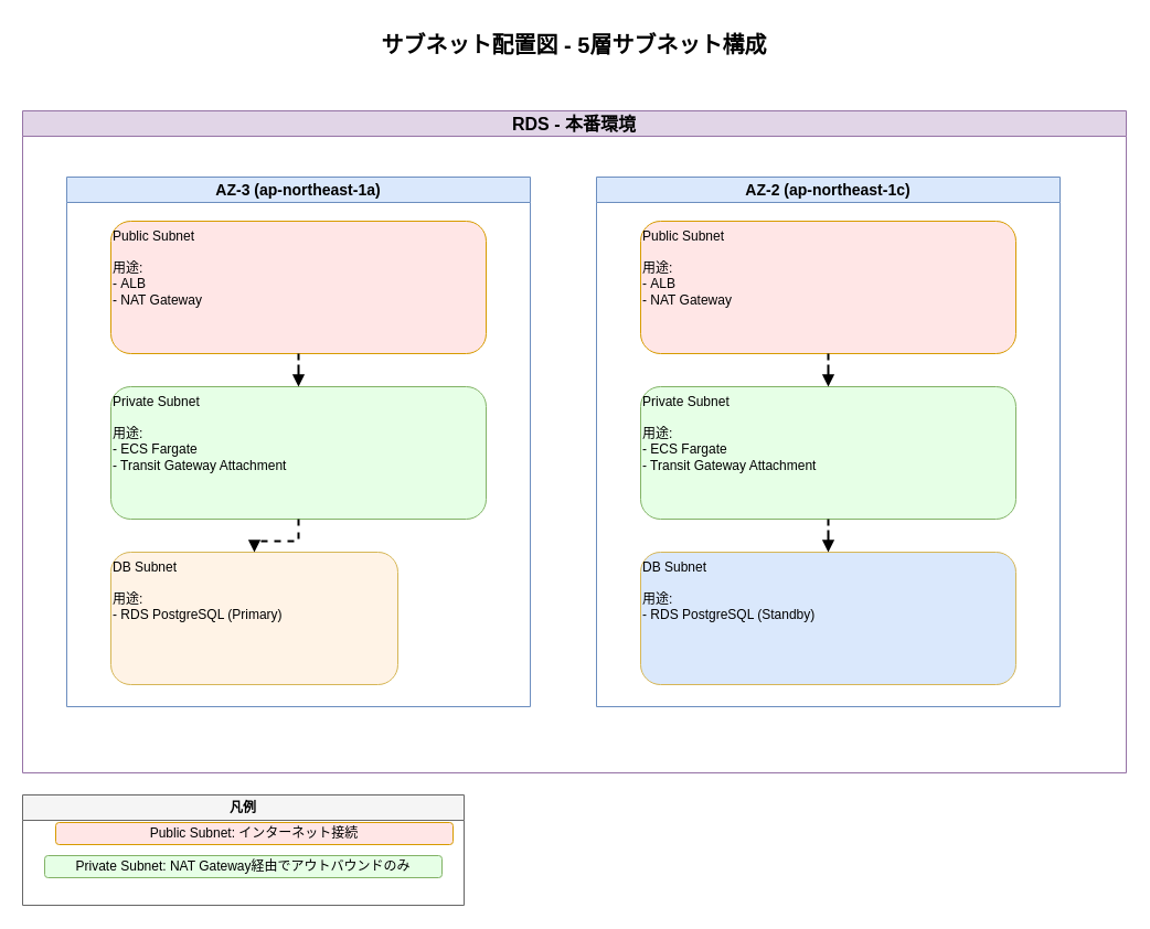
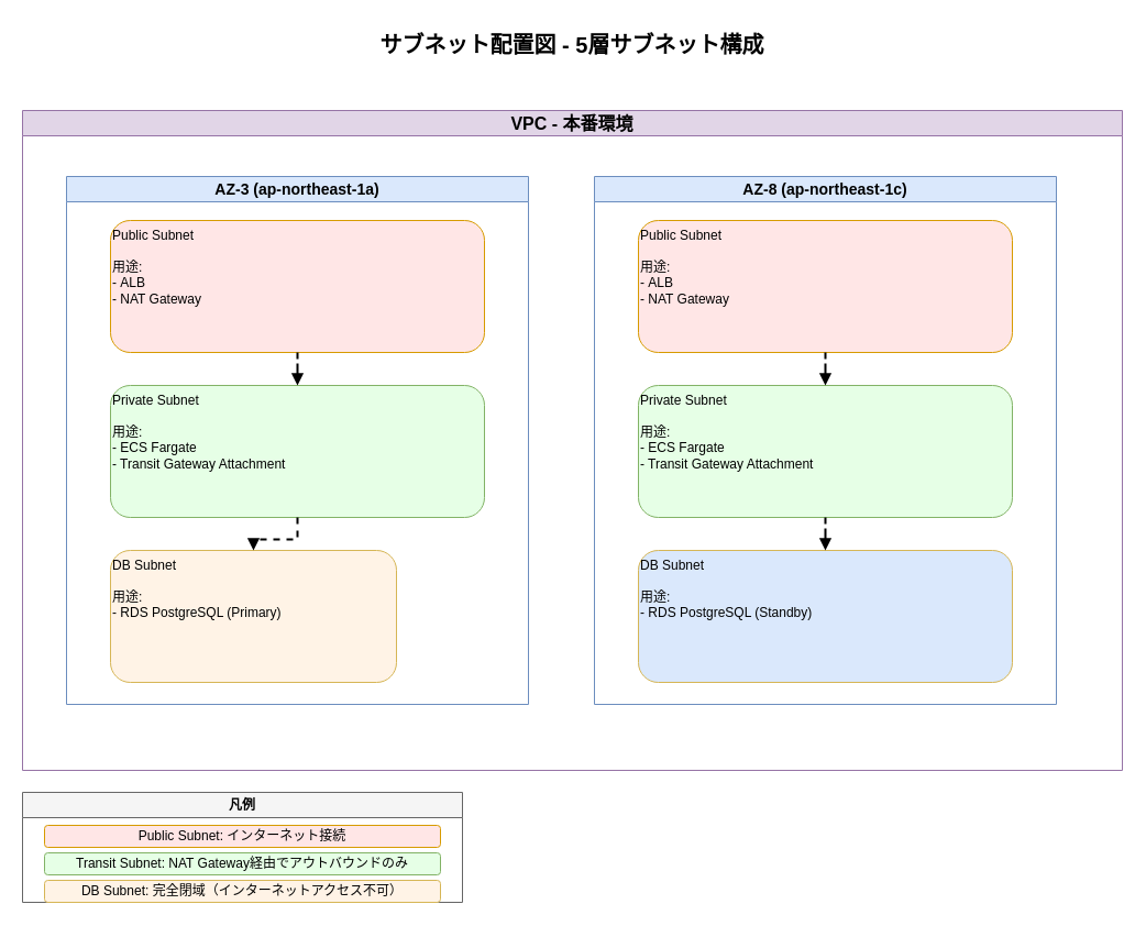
  <mxCell id="0" />
  <mxCell id="1" parent="0" />
  <mxCell id="2" value="サブネット配置図 - 5層サブネット構成" style="text;html=1;strokeColor=none;fillColor=none;align=center;verticalAlign=middle;whiteSpace=wrap;rounded=0;fontSize=20;fontStyle=1" vertex="1" parent="1"><mxGeometry x="220" y="20" width="600" height="40" as="geometry" /></mxCell>
- <mxCell id="3" value="RDS - 本番環境" style="swimlane;whiteSpace=wrap;html=1;fillColor=#e1d5e7;strokeColor=#9673a6;fontSize=16;fontStyle=1" vertex="1" parent="1"><mxGeometry x="20" y="100" width="1000" height="600" as="geometry" /></mxCell>
+ <mxCell id="3" value="VPC - 本番環境" style="swimlane;whiteSpace=wrap;html=1;fillColor=#e1d5e7;strokeColor=#9673a6;fontSize=16;fontStyle=1" vertex="1" parent="1"><mxGeometry x="20" y="100" width="1000" height="600" as="geometry" /></mxCell>
  <mxCell id="4" value="AZ-3 (ap-northeast-1a)" style="swimlane;whiteSpace=wrap;html=1;fillColor=#dae8fc;strokeColor=#6c8ebf;fontSize=14;fontStyle=1" vertex="1" parent="3"><mxGeometry x="40" y="60" width="420" height="480" as="geometry" /></mxCell>
  <mxCell id="5" value="Public Subnet&#10;&#10;用途:&#10;- ALB&#10;- NAT Gateway" style="rounded=1;whiteSpace=wrap;html=1;fillColor=#ffe6e6;strokeColor=#d79b00;fontSize=12;align=left;verticalAlign=top;" vertex="1" parent="4"><mxGeometry x="40" y="40" width="340" height="120" as="geometry" /></mxCell>
  <mxCell id="6" value="Private Subnet&#10;&#10;用途:&#10;- ECS Fargate&#10;- Transit Gateway Attachment" style="rounded=1;whiteSpace=wrap;html=1;fillColor=#e6ffe6;strokeColor=#82b366;fontSize=12;align=left;verticalAlign=top;" vertex="1" parent="4"><mxGeometry x="40" y="190" width="340" height="120" as="geometry" /></mxCell>
  <mxCell id="7" value="DB Subnet&#10;&#10;用途:&#10;- RDS PostgreSQL (Primary)" style="rounded=1;whiteSpace=wrap;html=1;fillColor=#fff3e6;strokeColor=#d6b656;fontSize=12;align=left;verticalAlign=top;" vertex="1" parent="4"><mxGeometry x="40" y="340" width="260" height="120" as="geometry" /></mxCell>
- <mxCell id="8" value="AZ-2 (ap-northeast-1c)" style="swimlane;whiteSpace=wrap;html=1;fillColor=#dae8fc;strokeColor=#6c8ebf;fontSize=14;fontStyle=1" vertex="1" parent="3"><mxGeometry x="520" y="60" width="420" height="480" as="geometry" /></mxCell>
+ <mxCell id="8" value="AZ-8 (ap-northeast-1c)" style="swimlane;whiteSpace=wrap;html=1;fillColor=#dae8fc;strokeColor=#6c8ebf;fontSize=14;fontStyle=1" vertex="1" parent="3"><mxGeometry x="520" y="60" width="420" height="480" as="geometry" /></mxCell>
  <mxCell id="9" value="Public Subnet&#10;&#10;用途:&#10;- ALB&#10;- NAT Gateway" style="rounded=1;whiteSpace=wrap;html=1;fillColor=#ffe6e6;strokeColor=#d79b00;fontSize=12;align=left;verticalAlign=top;" vertex="1" parent="8"><mxGeometry x="40" y="40" width="340" height="120" as="geometry" /></mxCell>
  <mxCell id="10" value="Private Subnet&#10;&#10;用途:&#10;- ECS Fargate&#10;- Transit Gateway Attachment" style="rounded=1;whiteSpace=wrap;html=1;fillColor=#e6ffe6;strokeColor=#82b366;fontSize=12;align=left;verticalAlign=top;" vertex="1" parent="8"><mxGeometry x="40" y="190" width="340" height="120" as="geometry" /></mxCell>
  <mxCell id="11" value="DB Subnet&#10;&#10;用途:&#10;- RDS PostgreSQL (Standby)" style="rounded=1;whiteSpace=wrap;html=1;fillColor=#dae8fc;strokeColor=#d6b656;fontSize=12;align=left;verticalAlign=top;" vertex="1" parent="8"><mxGeometry x="40" y="340" width="340" height="120" as="geometry" /></mxCell>
  <mxCell id="12" style="edgeStyle=orthogonalEdgeStyle;rounded=0;orthogonalLoop=1;jettySize=auto;html=1;strokeWidth=2;endArrow=block;endFill=1;dashed=1;" edge="1" parent="3" source="5" target="6"><mxGeometry relative="1" as="geometry" /></mxCell>
  <mxCell id="13" style="edgeStyle=orthogonalEdgeStyle;rounded=0;orthogonalLoop=1;jettySize=auto;html=1;strokeWidth=2;endArrow=block;endFill=1;dashed=1;" edge="1" parent="3" source="6" target="7"><mxGeometry relative="1" as="geometry" /></mxCell>
  <mxCell id="14" style="edgeStyle=orthogonalEdgeStyle;rounded=0;orthogonalLoop=1;jettySize=auto;html=1;strokeWidth=2;endArrow=block;endFill=1;dashed=1;" edge="1" parent="3" source="9" target="10"><mxGeometry relative="1" as="geometry" /></mxCell>
  <mxCell id="15" style="edgeStyle=orthogonalEdgeStyle;rounded=0;orthogonalLoop=1;jettySize=auto;html=1;strokeWidth=2;endArrow=block;endFill=1;dashed=1;" edge="1" parent="3" source="10" target="11"><mxGeometry relative="1" as="geometry" /></mxCell>
  <mxCell id="16" value="凡例" style="swimlane;whiteSpace=wrap;html=1;fillColor=#f5f5f5;strokeColor=#666666;fontSize=12;fontStyle=1" vertex="1" parent="1"><mxGeometry x="20" y="720" width="400" height="100" as="geometry" /></mxCell>
- <mxCell id="17" value="Public Subnet: インターネット接続" style="rounded=1;whiteSpace=wrap;html=1;fillColor=#ffe6e6;strokeColor=#d79b00;" vertex="1" parent="16"><mxGeometry x="30" y="25" width="360" height="20" as="geometry" /></mxCell>
- <mxCell id="18" value="Private Subnet: NAT Gateway経由でアウトバウンドのみ" style="rounded=1;whiteSpace=wrap;html=1;fillColor=#e6ffe6;strokeColor=#82b366;" vertex="1" parent="16"><mxGeometry x="20" y="55" width="360" height="20" as="geometry" /></mxCell>
+ <mxCell id="17" value="Public Subnet: インターネット接続" style="rounded=1;whiteSpace=wrap;html=1;fillColor=#ffe6e6;strokeColor=#d79b00;" vertex="1" parent="16"><mxGeometry x="20" y="30" width="360" height="20" as="geometry" /></mxCell>
+ <mxCell id="18" value="Transit Subnet: NAT Gateway経由でアウトバウンドのみ" style="rounded=1;whiteSpace=wrap;html=1;fillColor=#e6ffe6;strokeColor=#82b366;" vertex="1" parent="16"><mxGeometry x="20" y="55" width="360" height="20" as="geometry" /></mxCell>
+ <mxCell id="19" value="DB Subnet: 完全閉域（インターネットアクセス不可）" style="rounded=1;whiteSpace=wrap;html=1;fillColor=#fff3e6;strokeColor=#d6b656;" vertex="1" parent="16"><mxGeometry x="20" y="80" width="360" height="20" as="geometry" /></mxCell>
